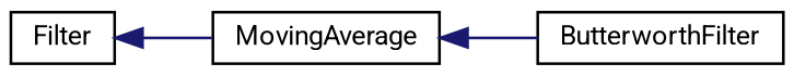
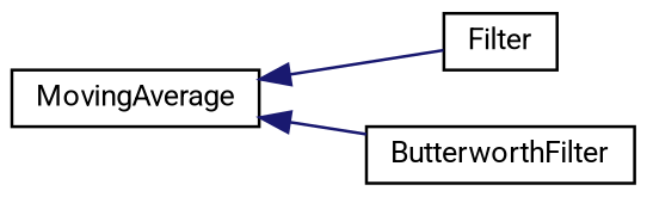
  digraph {
    fontname=Roboto
    rankdir=LR
    node [color=black fillcolor=white fontname=Roboto fontsize=10 shape=record style=filled]
    edge [color=midnightblue dir=back fontname=Roboto fontsize=10 labelfontname=Helvetica labelfontsize=10 style=solid]
    n1 [height=0.2 label=Filter width=0.4]
    n2 [height=0.2 label=MovingAverage width=0.4]
    n3 [height=0.2 label=ButterworthFilter width=0.4]
-   n1 -> n2
+   n2 -> n1
    n2 -> n3
  }
